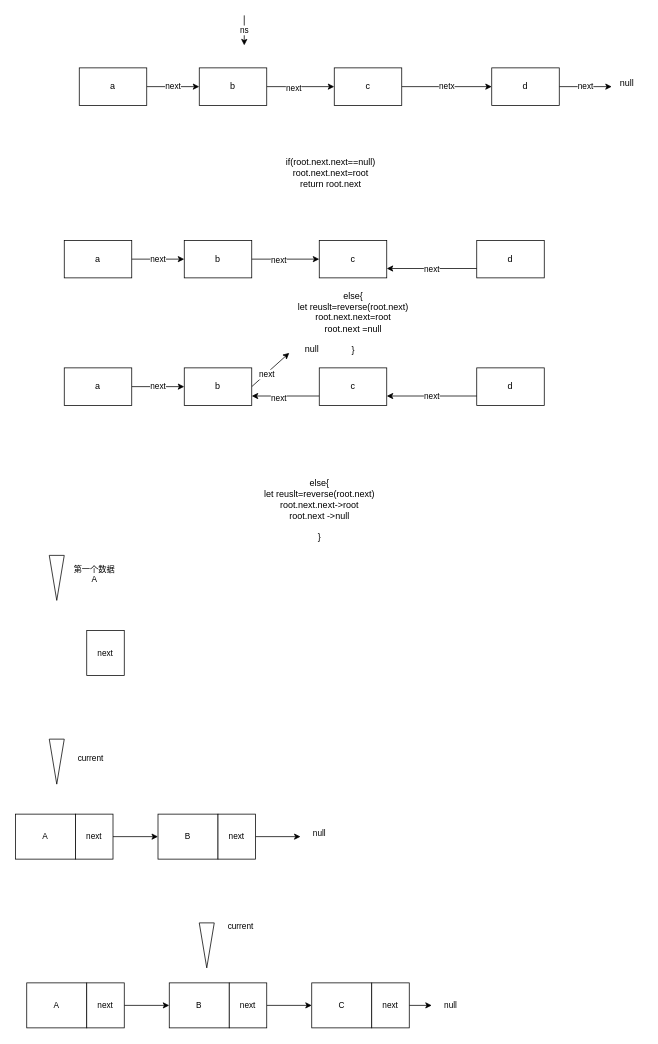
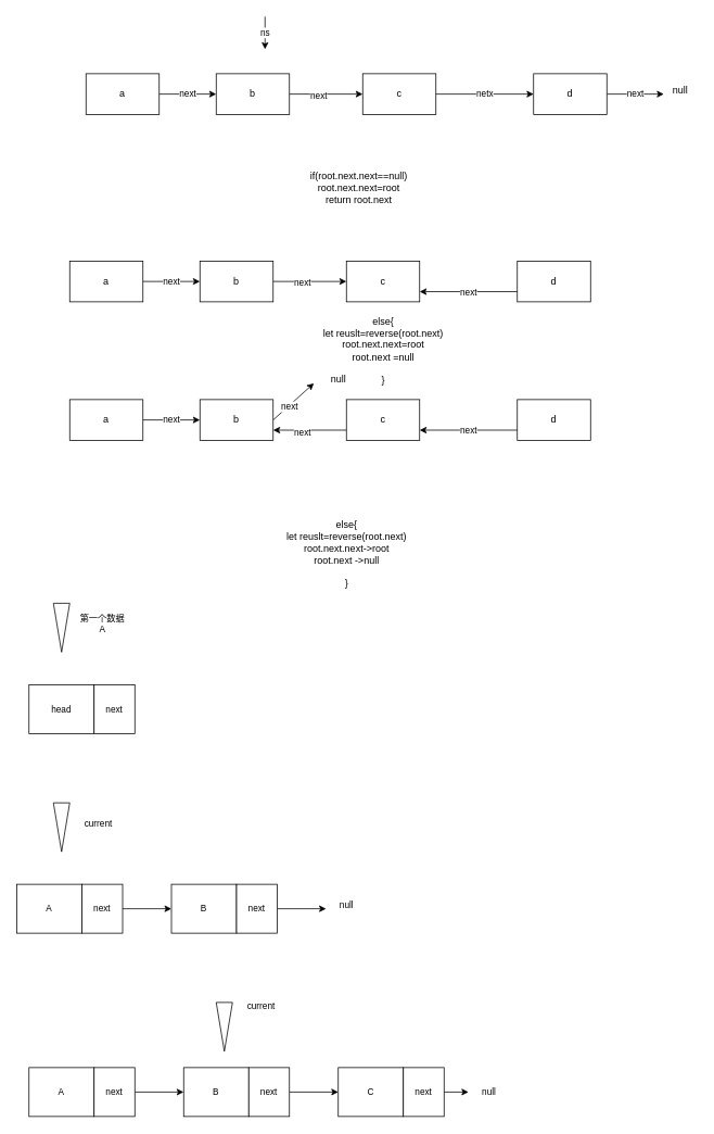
  <mxCell id="0" />
  <mxCell id="1" parent="0" />
  <mxCell id="2" value="next" style="edgeStyle=none;html=1;exitX=1;exitY=0.5;exitDx=0;exitDy=0;entryX=0;entryY=0.5;entryDx=0;entryDy=0;" parent="1" source="3" target="6" edge="1"><mxGeometry relative="1" as="geometry" /></mxCell>
  <mxCell id="3" value="a" style="rounded=0;whiteSpace=wrap;html=1;" parent="1" vertex="1"><mxGeometry x="105" y="90" width="90" height="50" as="geometry" /></mxCell>
  <mxCell id="4" style="edgeStyle=none;html=1;exitX=1;exitY=0.5;exitDx=0;exitDy=0;entryX=0;entryY=0.5;entryDx=0;entryDy=0;" parent="1" source="6" target="8" edge="1"><mxGeometry relative="1" as="geometry" /></mxCell>
  <mxCell id="5" value="next" style="edgeLabel;html=1;align=center;verticalAlign=middle;resizable=0;points=[];" parent="4" vertex="1" connectable="0"><mxGeometry x="-0.222" y="-1" relative="1" as="geometry"><mxPoint as="offset" /></mxGeometry></mxCell>
  <mxCell id="6" value="b" style="rounded=0;whiteSpace=wrap;html=1;" parent="1" vertex="1"><mxGeometry x="265" y="90" width="90" height="50" as="geometry" /></mxCell>
  <mxCell id="7" value="netx" style="edgeStyle=none;html=1;exitX=1;exitY=0.5;exitDx=0;exitDy=0;entryX=0;entryY=0.5;entryDx=0;entryDy=0;" parent="1" source="8" target="10" edge="1"><mxGeometry relative="1" as="geometry" /></mxCell>
  <mxCell id="8" value="c" style="rounded=0;whiteSpace=wrap;html=1;" parent="1" vertex="1"><mxGeometry x="445" y="90" width="90" height="50" as="geometry" /></mxCell>
  <mxCell id="9" value="next" style="edgeStyle=none;html=1;exitX=1;exitY=0.5;exitDx=0;exitDy=0;" parent="1" source="10" edge="1"><mxGeometry relative="1" as="geometry"><mxPoint x="815" y="115" as="targetPoint" /></mxGeometry></mxCell>
  <mxCell id="10" value="d" style="rounded=0;whiteSpace=wrap;html=1;" parent="1" vertex="1"><mxGeometry x="655" y="90" width="90" height="50" as="geometry" /></mxCell>
  <mxCell id="11" value="if(root.next.next==null)&lt;br&gt;root.next.next=root&lt;br&gt;return root.next" style="text;html=1;align=center;verticalAlign=middle;resizable=0;points=[];autosize=1;strokeColor=none;fillColor=none;" parent="1" vertex="1"><mxGeometry x="370" y="200" width="140" height="60" as="geometry" /></mxCell>
  <mxCell id="12" value="next" style="edgeStyle=none;html=1;exitX=1;exitY=0.5;exitDx=0;exitDy=0;entryX=0;entryY=0.5;entryDx=0;entryDy=0;" parent="1" source="13" target="16" edge="1"><mxGeometry relative="1" as="geometry" /></mxCell>
  <mxCell id="13" value="a" style="rounded=0;whiteSpace=wrap;html=1;" parent="1" vertex="1"><mxGeometry x="85" y="320" width="90" height="50" as="geometry" /></mxCell>
  <mxCell id="14" style="edgeStyle=none;html=1;exitX=1;exitY=0.5;exitDx=0;exitDy=0;entryX=0;entryY=0.5;entryDx=0;entryDy=0;" parent="1" source="16" target="17" edge="1"><mxGeometry relative="1" as="geometry" /></mxCell>
  <mxCell id="15" value="next" style="edgeLabel;html=1;align=center;verticalAlign=middle;resizable=0;points=[];" parent="14" vertex="1" connectable="0"><mxGeometry x="-0.222" y="-1" relative="1" as="geometry"><mxPoint as="offset" /></mxGeometry></mxCell>
  <mxCell id="16" value="b" style="rounded=0;whiteSpace=wrap;html=1;" parent="1" vertex="1"><mxGeometry x="245" y="320" width="90" height="50" as="geometry" /></mxCell>
  <mxCell id="17" value="c" style="rounded=0;whiteSpace=wrap;html=1;" parent="1" vertex="1"><mxGeometry x="425" y="320" width="90" height="50" as="geometry" /></mxCell>
  <mxCell id="18" value="d" style="rounded=0;whiteSpace=wrap;html=1;" parent="1" vertex="1"><mxGeometry x="635" y="320" width="90" height="50" as="geometry" /></mxCell>
  <mxCell id="19" value="next" style="edgeStyle=none;html=1;exitX=0;exitY=0.75;exitDx=0;exitDy=0;entryX=1;entryY=0.75;entryDx=0;entryDy=0;" parent="1" source="18" target="17" edge="1"><mxGeometry relative="1" as="geometry"><mxPoint x="615" y="369" as="targetPoint" /><mxPoint x="545" y="369" as="sourcePoint" /></mxGeometry></mxCell>
  <mxCell id="20" value="else{&lt;br&gt;let reuslt=reverse(root.next)&lt;br&gt;root.next.next=root&lt;br&gt;root.next =null&lt;br&gt;&lt;br&gt;}" style="text;html=1;align=center;verticalAlign=middle;resizable=0;points=[];autosize=1;strokeColor=none;fillColor=none;" parent="1" vertex="1"><mxGeometry x="385" y="380" width="170" height="100" as="geometry" /></mxCell>
  <mxCell id="21" value="null" style="text;html=1;align=center;verticalAlign=middle;resizable=0;points=[];autosize=1;strokeColor=none;fillColor=none;" parent="1" vertex="1"><mxGeometry x="815" y="95" width="40" height="30" as="geometry" /></mxCell>
  <mxCell id="22" value="next" style="edgeStyle=none;html=1;exitX=1;exitY=0.5;exitDx=0;exitDy=0;entryX=0;entryY=0.5;entryDx=0;entryDy=0;" parent="1" source="23" target="26" edge="1"><mxGeometry relative="1" as="geometry" /></mxCell>
  <mxCell id="23" value="a" style="rounded=0;whiteSpace=wrap;html=1;" parent="1" vertex="1"><mxGeometry x="85" y="490" width="90" height="50" as="geometry" /></mxCell>
  <mxCell id="24" style="edgeStyle=none;html=1;exitX=1;exitY=0.5;exitDx=0;exitDy=0;" parent="1" source="26" edge="1"><mxGeometry relative="1" as="geometry"><mxPoint x="385" y="470" as="targetPoint" /></mxGeometry></mxCell>
  <mxCell id="25" value="next" style="edgeLabel;html=1;align=center;verticalAlign=middle;resizable=0;points=[];" parent="24" vertex="1" connectable="0"><mxGeometry x="-0.222" y="-1" relative="1" as="geometry"><mxPoint as="offset" /></mxGeometry></mxCell>
  <mxCell id="26" value="b" style="rounded=0;whiteSpace=wrap;html=1;" parent="1" vertex="1"><mxGeometry x="245" y="490" width="90" height="50" as="geometry" /></mxCell>
  <mxCell id="27" style="edgeStyle=none;html=1;exitX=0;exitY=0.75;exitDx=0;exitDy=0;entryX=1;entryY=0.75;entryDx=0;entryDy=0;" parent="1" source="29" target="26" edge="1"><mxGeometry relative="1" as="geometry" /></mxCell>
  <mxCell id="28" value="next" style="edgeLabel;html=1;align=center;verticalAlign=middle;resizable=0;points=[];" parent="27" vertex="1" connectable="0"><mxGeometry x="0.222" y="3" relative="1" as="geometry"><mxPoint as="offset" /></mxGeometry></mxCell>
  <mxCell id="29" value="c" style="rounded=0;whiteSpace=wrap;html=1;" parent="1" vertex="1"><mxGeometry x="425" y="490" width="90" height="50" as="geometry" /></mxCell>
  <mxCell id="30" value="d" style="rounded=0;whiteSpace=wrap;html=1;" parent="1" vertex="1"><mxGeometry x="635" y="490" width="90" height="50" as="geometry" /></mxCell>
  <mxCell id="31" value="next" style="edgeStyle=none;html=1;exitX=0;exitY=0.75;exitDx=0;exitDy=0;entryX=1;entryY=0.75;entryDx=0;entryDy=0;" parent="1" source="30" target="29" edge="1"><mxGeometry relative="1" as="geometry"><mxPoint x="615" y="539" as="targetPoint" /><mxPoint x="545" y="539" as="sourcePoint" /></mxGeometry></mxCell>
  <mxCell id="32" value="else{&lt;br&gt;let reuslt=reverse(root.next)&lt;br&gt;root.next.next-&amp;gt;root&lt;br&gt;root.next -&amp;gt;null&lt;br&gt;&lt;br&gt;}" style="text;html=1;align=center;verticalAlign=middle;resizable=0;points=[];autosize=1;strokeColor=none;fillColor=none;" parent="1" vertex="1"><mxGeometry x="340" y="630" width="170" height="100" as="geometry" /></mxCell>
  <mxCell id="33" value="null" style="text;html=1;align=center;verticalAlign=middle;resizable=0;points=[];autosize=1;strokeColor=none;fillColor=none;" parent="1" vertex="1"><mxGeometry x="395" y="450" width="40" height="30" as="geometry" /></mxCell>
  <mxCell id="34" value="ns" style="edgeStyle=none;html=1;exitX=0.5;exitY=1;exitDx=0;exitDy=0;" parent="1" edge="1"><mxGeometry relative="1" as="geometry"><mxPoint x="325" y="20" as="sourcePoint" /><mxPoint x="325" y="60" as="targetPoint" /></mxGeometry></mxCell>
+ <mxCell id="35" value="head" style="rounded=0;whiteSpace=wrap;html=1;fontFamily=Helvetica;fontSize=11;fontColor=default;" vertex="1" parent="1"><mxGeometry x="35" y="840" width="80" height="60" as="geometry" /></mxCell>
  <mxCell id="36" value="next" style="rounded=0;whiteSpace=wrap;html=1;fontFamily=Helvetica;fontSize=11;fontColor=default;" vertex="1" parent="1"><mxGeometry x="115" y="840" width="50" height="60" as="geometry" /></mxCell>
  <mxCell id="37" value="" style="triangle;whiteSpace=wrap;html=1;fontFamily=Helvetica;fontSize=11;fontColor=default;rotation=90;" vertex="1" parent="1"><mxGeometry x="45" y="760" width="60" height="20" as="geometry" /></mxCell>
  <mxCell id="38" value="第一个数据&lt;br&gt;A" style="text;html=1;align=center;verticalAlign=middle;resizable=0;points=[];autosize=1;strokeColor=none;fillColor=none;fontSize=11;fontFamily=Helvetica;fontColor=default;" vertex="1" parent="1"><mxGeometry x="85" y="745" width="80" height="40" as="geometry" /></mxCell>
  <mxCell id="39" value="A" style="rounded=0;whiteSpace=wrap;html=1;fontFamily=Helvetica;fontSize=11;fontColor=default;" vertex="1" parent="1"><mxGeometry x="20" y="1085" width="80" height="60" as="geometry" /></mxCell>
  <mxCell id="40" style="edgeStyle=none;shape=connector;rounded=1;html=1;exitX=1;exitY=0.5;exitDx=0;exitDy=0;entryX=0;entryY=0.5;entryDx=0;entryDy=0;labelBackgroundColor=default;strokeColor=default;fontFamily=Helvetica;fontSize=11;fontColor=default;endArrow=classic;" edge="1" parent="1" source="41" target="42"><mxGeometry relative="1" as="geometry" /></mxCell>
  <mxCell id="41" value="next" style="rounded=0;whiteSpace=wrap;html=1;fontFamily=Helvetica;fontSize=11;fontColor=default;" vertex="1" parent="1"><mxGeometry x="100" y="1085" width="50" height="60" as="geometry" /></mxCell>
  <mxCell id="42" value="B" style="rounded=0;whiteSpace=wrap;html=1;fontFamily=Helvetica;fontSize=11;fontColor=default;" vertex="1" parent="1"><mxGeometry x="210" y="1085" width="80" height="60" as="geometry" /></mxCell>
  <mxCell id="43" style="edgeStyle=none;shape=connector;rounded=1;html=1;exitX=1;exitY=0.5;exitDx=0;exitDy=0;entryX=0;entryY=0.5;entryDx=0;entryDy=0;labelBackgroundColor=default;strokeColor=default;fontFamily=Helvetica;fontSize=11;fontColor=default;endArrow=classic;" edge="1" parent="1" source="44"><mxGeometry relative="1" as="geometry"><mxPoint x="400" y="1115" as="targetPoint" /></mxGeometry></mxCell>
  <mxCell id="44" value="next" style="rounded=0;whiteSpace=wrap;html=1;fontFamily=Helvetica;fontSize=11;fontColor=default;" vertex="1" parent="1"><mxGeometry x="290" y="1085" width="50" height="60" as="geometry" /></mxCell>
  <mxCell id="45" value="A" style="rounded=0;whiteSpace=wrap;html=1;fontFamily=Helvetica;fontSize=11;fontColor=default;" vertex="1" parent="1"><mxGeometry x="35" y="1310" width="80" height="60" as="geometry" /></mxCell>
  <mxCell id="46" style="edgeStyle=none;shape=connector;rounded=1;html=1;exitX=1;exitY=0.5;exitDx=0;exitDy=0;entryX=0;entryY=0.5;entryDx=0;entryDy=0;labelBackgroundColor=default;strokeColor=default;fontFamily=Helvetica;fontSize=11;fontColor=default;endArrow=classic;" edge="1" parent="1" source="47" target="48"><mxGeometry relative="1" as="geometry" /></mxCell>
  <mxCell id="47" value="next" style="rounded=0;whiteSpace=wrap;html=1;fontFamily=Helvetica;fontSize=11;fontColor=default;" vertex="1" parent="1"><mxGeometry x="115" y="1310" width="50" height="60" as="geometry" /></mxCell>
  <mxCell id="48" value="B" style="rounded=0;whiteSpace=wrap;html=1;fontFamily=Helvetica;fontSize=11;fontColor=default;" vertex="1" parent="1"><mxGeometry x="225" y="1310" width="80" height="60" as="geometry" /></mxCell>
  <mxCell id="49" style="edgeStyle=none;shape=connector;rounded=1;html=1;exitX=1;exitY=0.5;exitDx=0;exitDy=0;entryX=0;entryY=0.5;entryDx=0;entryDy=0;labelBackgroundColor=default;strokeColor=default;fontFamily=Helvetica;fontSize=11;fontColor=default;endArrow=classic;" edge="1" parent="1" source="50" target="51"><mxGeometry relative="1" as="geometry" /></mxCell>
  <mxCell id="50" value="next" style="rounded=0;whiteSpace=wrap;html=1;fontFamily=Helvetica;fontSize=11;fontColor=default;" vertex="1" parent="1"><mxGeometry x="305" y="1310" width="50" height="60" as="geometry" /></mxCell>
  <mxCell id="51" value="C" style="rounded=0;whiteSpace=wrap;html=1;fontFamily=Helvetica;fontSize=11;fontColor=default;" vertex="1" parent="1"><mxGeometry x="415" y="1310" width="80" height="60" as="geometry" /></mxCell>
  <mxCell id="52" style="edgeStyle=none;shape=connector;rounded=1;html=1;exitX=1;exitY=0.5;exitDx=0;exitDy=0;entryX=0;entryY=0.5;entryDx=0;entryDy=0;labelBackgroundColor=default;strokeColor=default;fontFamily=Helvetica;fontSize=11;fontColor=default;endArrow=classic;" edge="1" parent="1" source="53"><mxGeometry relative="1" as="geometry"><mxPoint x="575" y="1340" as="targetPoint" /></mxGeometry></mxCell>
  <mxCell id="53" value="next" style="rounded=0;whiteSpace=wrap;html=1;fontFamily=Helvetica;fontSize=11;fontColor=default;" vertex="1" parent="1"><mxGeometry x="495" y="1310" width="50" height="60" as="geometry" /></mxCell>
  <mxCell id="54" value="null" style="text;html=1;align=center;verticalAlign=middle;resizable=0;points=[];autosize=1;strokeColor=none;fillColor=none;fontSize=11;fontFamily=Helvetica;fontColor=default;" vertex="1" parent="1"><mxGeometry x="580" y="1325" width="40" height="30" as="geometry" /></mxCell>
  <mxCell id="55" value="" style="triangle;whiteSpace=wrap;html=1;fontFamily=Helvetica;fontSize=11;fontColor=default;rotation=90;" vertex="1" parent="1"><mxGeometry x="45" y="1005" width="60" height="20" as="geometry" /></mxCell>
  <mxCell id="56" value="current" style="text;html=1;align=center;verticalAlign=middle;resizable=0;points=[];autosize=1;strokeColor=none;fillColor=none;fontSize=11;fontFamily=Helvetica;fontColor=default;" vertex="1" parent="1"><mxGeometry x="90" y="995" width="60" height="30" as="geometry" /></mxCell>
  <mxCell id="57" value="null" style="text;html=1;align=center;verticalAlign=middle;resizable=0;points=[];autosize=1;strokeColor=none;fillColor=none;fontSize=11;fontFamily=Helvetica;fontColor=default;" vertex="1" parent="1"><mxGeometry x="405" y="1095" width="40" height="30" as="geometry" /></mxCell>
  <mxCell id="58" value="" style="triangle;whiteSpace=wrap;html=1;fontFamily=Helvetica;fontSize=11;fontColor=default;rotation=90;" vertex="1" parent="1"><mxGeometry x="245" y="1250" width="60" height="20" as="geometry" /></mxCell>
  <mxCell id="59" value="current" style="text;html=1;align=center;verticalAlign=middle;resizable=0;points=[];autosize=1;strokeColor=none;fillColor=none;fontSize=11;fontFamily=Helvetica;fontColor=default;" vertex="1" parent="1"><mxGeometry x="290" y="1220" width="60" height="30" as="geometry" /></mxCell>
